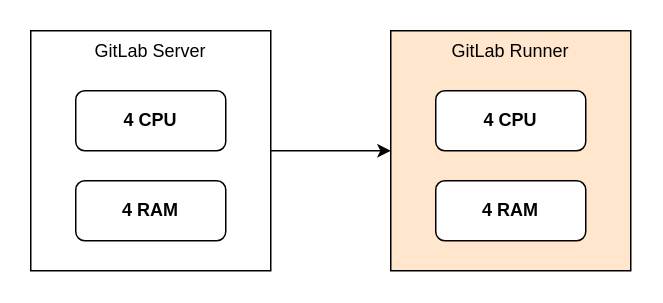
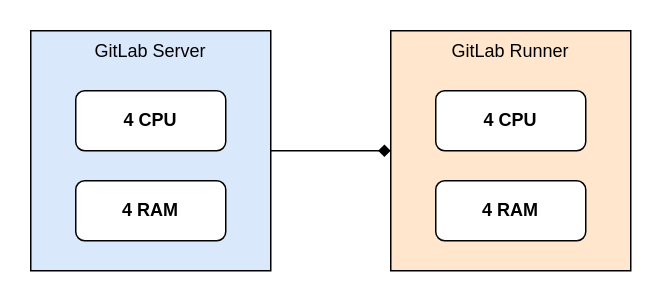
  <mxCell id="0" />
  <mxCell id="1" parent="0" />
- <mxCell id="2" style="edgeStyle=orthogonalEdgeStyle;rounded=0;orthogonalLoop=1;jettySize=auto;html=1;" edge="1" parent="1" source="3" target="4"><mxGeometry relative="1" as="geometry" /></mxCell>
- <mxCell id="3" value="GitLab Server" style="rounded=0;whiteSpace=wrap;html=1;verticalAlign=top;" vertex="1" parent="1"><mxGeometry x="20" y="20" width="160" height="160" as="geometry" /></mxCell>
+ <mxCell id="2" style="edgeStyle=orthogonalEdgeStyle;rounded=0;orthogonalLoop=1;jettySize=auto;html=1;endArrow=diamond;" edge="1" parent="1" source="3" target="4"><mxGeometry relative="1" as="geometry" /></mxCell>
+ <mxCell id="3" value="GitLab Server" style="rounded=0;whiteSpace=wrap;html=1;verticalAlign=top;fillColor=#dae8fc;" vertex="1" parent="1"><mxGeometry x="20" y="20" width="160" height="160" as="geometry" /></mxCell>
  <mxCell id="4" value="GitLab Runner" style="rounded=0;whiteSpace=wrap;html=1;verticalAlign=top;fillColor=#ffe6cc;" vertex="1" parent="1"><mxGeometry x="260" y="20" width="160" height="160" as="geometry" /></mxCell>
  <mxCell id="5" value="4 CPU" style="rounded=1;whiteSpace=wrap;html=1;fontStyle=1" vertex="1" parent="1"><mxGeometry x="50" y="60" width="100" height="40" as="geometry" /></mxCell>
  <mxCell id="6" value="4 RAM" style="rounded=1;whiteSpace=wrap;html=1;fontStyle=1" vertex="1" parent="1"><mxGeometry x="50" y="120" width="100" height="40" as="geometry" /></mxCell>
  <mxCell id="7" value="4 CPU" style="rounded=1;whiteSpace=wrap;html=1;fontStyle=1" vertex="1" parent="1"><mxGeometry x="290" y="60" width="100" height="40" as="geometry" /></mxCell>
  <mxCell id="8" value="4 RAM" style="rounded=1;whiteSpace=wrap;html=1;fontStyle=1" vertex="1" parent="1"><mxGeometry x="290" y="120" width="100" height="40" as="geometry" /></mxCell>
